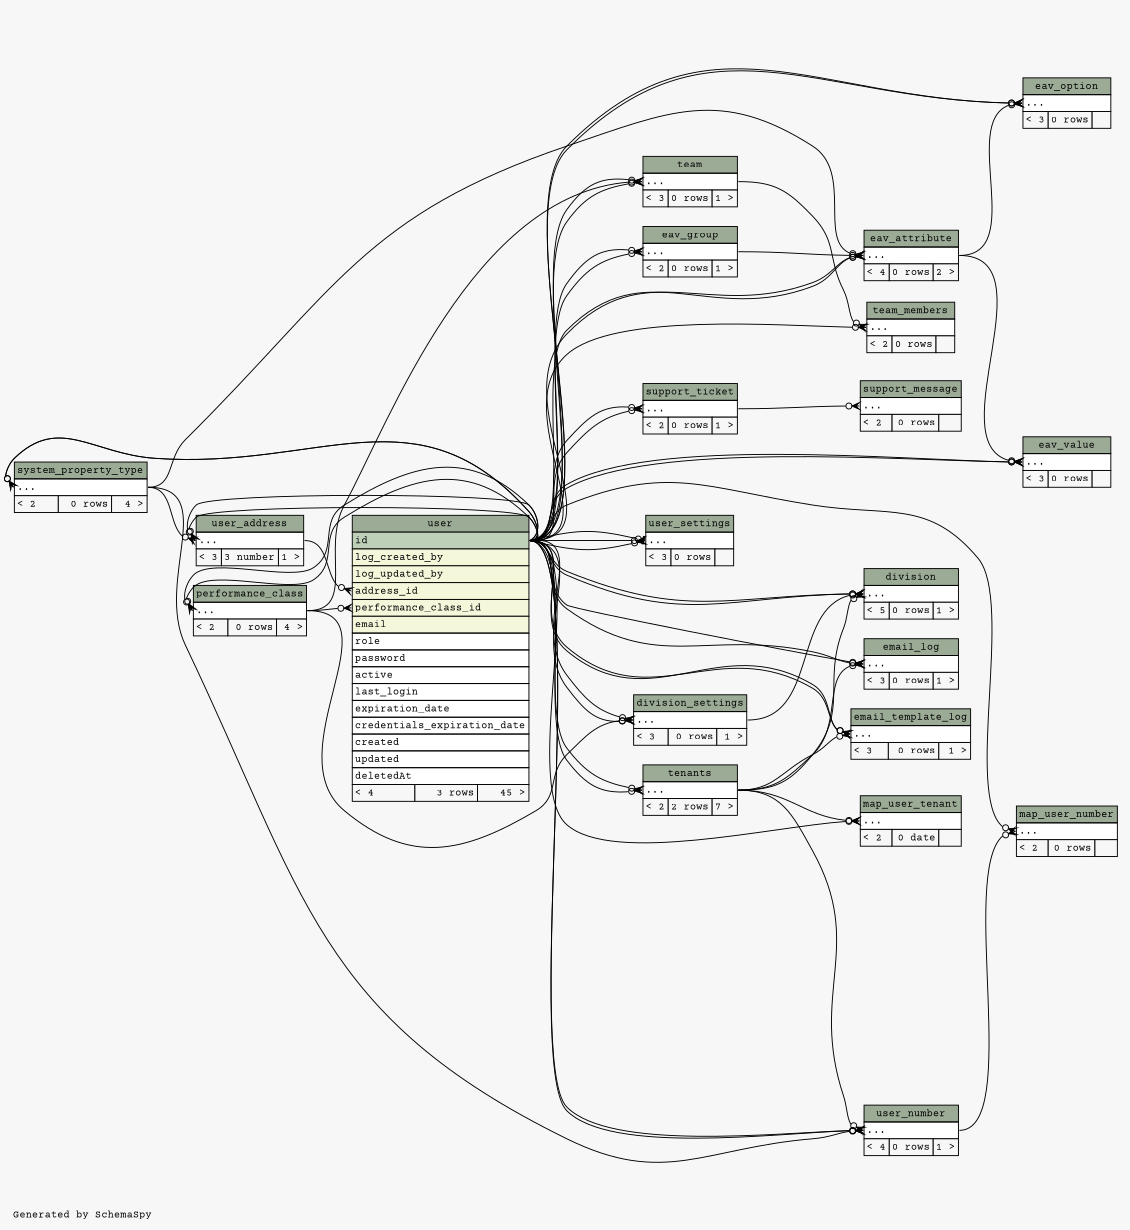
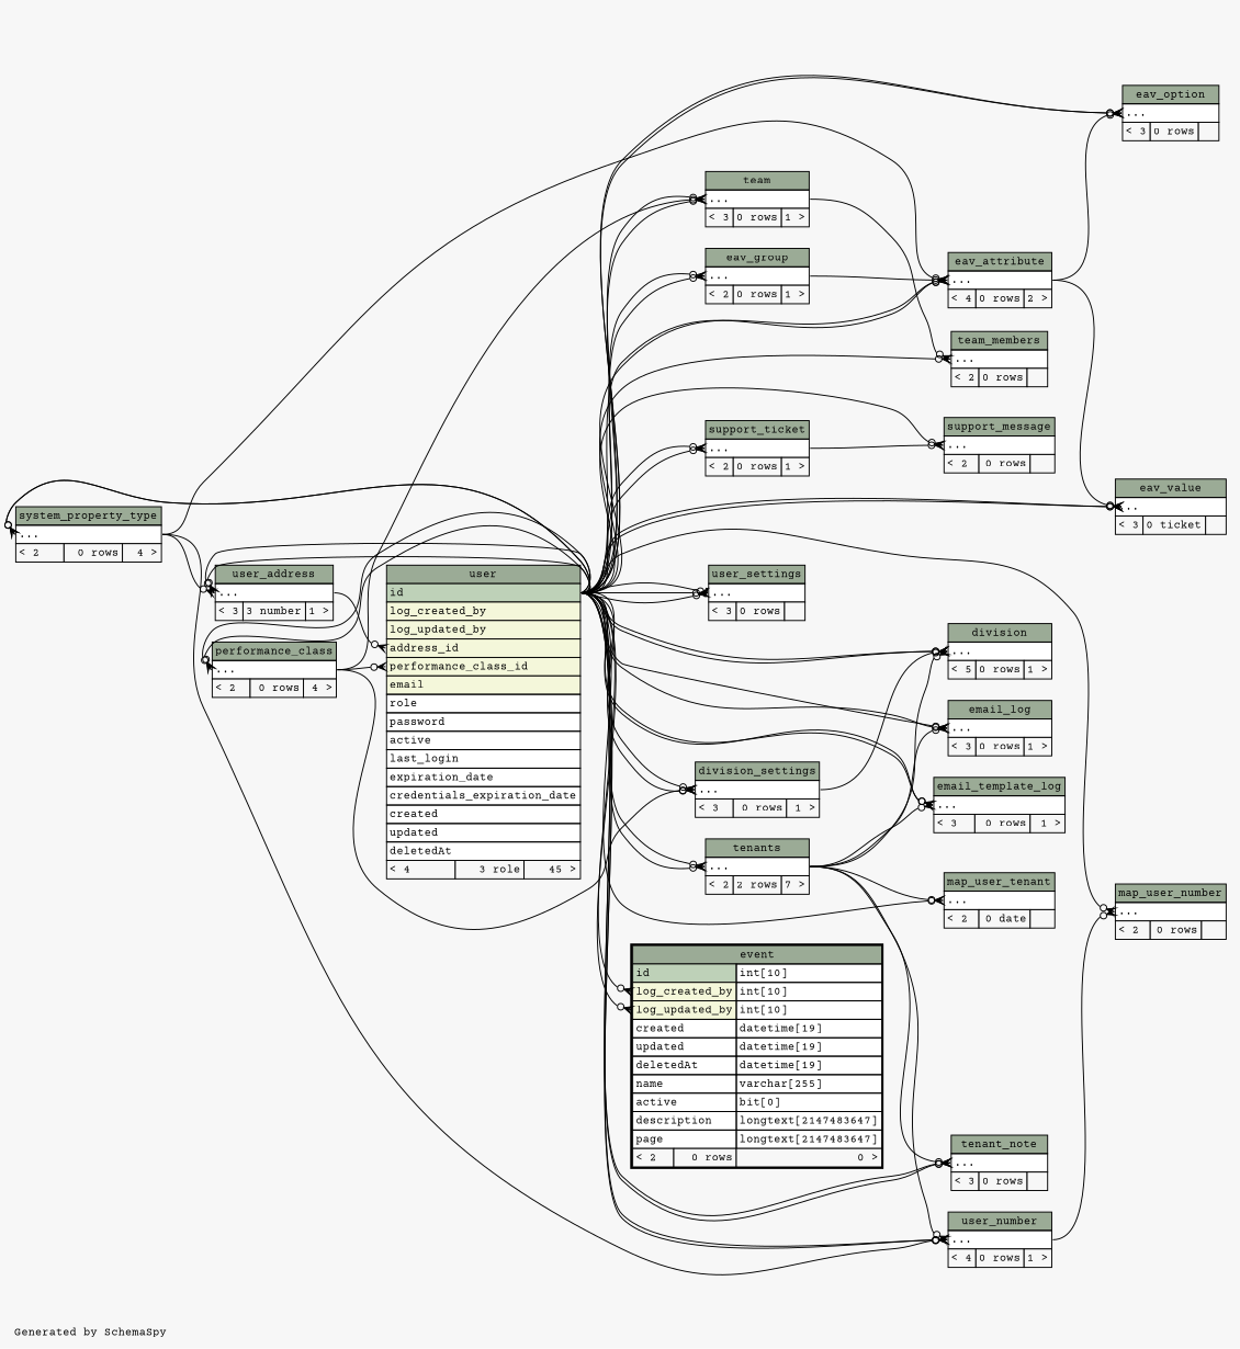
  digraph {
    bgcolor="#f7f7f7"
    fontname="Courier Prime"
    fontsize=11
    label="\nGenerated by SchemaSpy"
    labeljust=l
    nodesep=0.18
    rankdir=RL
    ranksep=0.46
    node [fontname="Courier Prime" fontsize=11 shape=plaintext]
    edge [arrowhead=none arrowsize=0.8 arrowtail=crowodot dir=back fontname="Courier Prime" headport="id:e" tailport="elipses:w"]
    n1 [label=<     <TABLE BORDER="0" CELLBORDER="1" CELLSPACING="0" BGCOLOR="#ffffff">       <TR><TD COLSPAN="3" BGCOLOR="#9bab96" ALIGN="CENTER">division</TD></TR>       <TR><TD PORT="elipses" COLSPAN="3" ALIGN="LEFT">...</TD></TR>       <TR><TD ALIGN="LEFT" BGCOLOR="#f7f7f7">&lt; 5</TD><TD ALIGN="RIGHT" BGCOLOR="#f7f7f7">0 rows</TD><TD ALIGN="RIGHT" BGCOLOR="#f7f7f7">1 &gt;</TD></TR>     </TABLE>>]
-   n2 [label=<     <TABLE BORDER="0" CELLBORDER="1" CELLSPACING="0" BGCOLOR="#ffffff">       <TR><TD COLSPAN="3" BGCOLOR="#9bab96" ALIGN="CENTER">user</TD></TR>       <TR><TD PORT="id" COLSPAN="3" BGCOLOR="#bed1b8" ALIGN="LEFT">id</TD></TR>       <TR><TD PORT="log_created_by" COLSPAN="3" BGCOLOR="#f4f7da" ALIGN="LEFT">log_created_by</TD></TR>       <TR><TD PORT="log_updated_by" COLSPAN="3" BGCOLOR="#f4f7da" ALIGN="LEFT">log_updated_by</TD></TR>       <TR><TD PORT="address_id" COLSPAN="3" BGCOLOR="#f4f7da" ALIGN="LEFT">address_id</TD></TR>       <TR><TD PORT="performance_class_id" COLSPAN="3" BGCOLOR="#f4f7da" ALIGN="LEFT">performance_class_id</TD></TR>       <TR><TD PORT="email" COLSPAN="3" BGCOLOR="#f4f7da" ALIGN="LEFT">email</TD></TR>       <TR><TD PORT="role" COLSPAN="3" ALIGN="LEFT">role</TD></TR>       <TR><TD PORT="password" COLSPAN="3" ALIGN="LEFT">password</TD></TR>       <TR><TD PORT="active" COLSPAN="3" ALIGN="LEFT">active</TD></TR>       <TR><TD PORT="last_login" COLSPAN="3" ALIGN="LEFT">last_login</TD></TR>       <TR><TD PORT="expiration_date" COLSPAN="3" ALIGN="LEFT">expiration_date</TD></TR>       <TR><TD PORT="credentials_expiration_date" COLSPAN="3" ALIGN="LEFT">credentials_expiration_date</TD></TR>       <TR><TD PORT="created" COLSPAN="3" ALIGN="LEFT">created</TD></TR>       <TR><TD PORT="updated" COLSPAN="3" ALIGN="LEFT">updated</TD></TR>       <TR><TD PORT="deletedAt" COLSPAN="3" ALIGN="LEFT">deletedAt</TD></TR>       <TR><TD ALIGN="LEFT" BGCOLOR="#f7f7f7">&lt; 4</TD><TD ALIGN="RIGHT" BGCOLOR="#f7f7f7">3 rows</TD><TD ALIGN="RIGHT" BGCOLOR="#f7f7f7">45 &gt;</TD></TR>     </TABLE>>]
+   n2 [label=<     <TABLE BORDER="0" CELLBORDER="1" CELLSPACING="0" BGCOLOR="#ffffff">       <TR><TD COLSPAN="3" BGCOLOR="#9bab96" ALIGN="CENTER">user</TD></TR>       <TR><TD PORT="id" COLSPAN="3" BGCOLOR="#bed1b8" ALIGN="LEFT">id</TD></TR>       <TR><TD PORT="log_created_by" COLSPAN="3" BGCOLOR="#f4f7da" ALIGN="LEFT">log_created_by</TD></TR>       <TR><TD PORT="log_updated_by" COLSPAN="3" BGCOLOR="#f4f7da" ALIGN="LEFT">log_updated_by</TD></TR>       <TR><TD PORT="address_id" COLSPAN="3" BGCOLOR="#f4f7da" ALIGN="LEFT">address_id</TD></TR>       <TR><TD PORT="performance_class_id" COLSPAN="3" BGCOLOR="#f4f7da" ALIGN="LEFT">performance_class_id</TD></TR>       <TR><TD PORT="email" COLSPAN="3" BGCOLOR="#f4f7da" ALIGN="LEFT">email</TD></TR>       <TR><TD PORT="role" COLSPAN="3" ALIGN="LEFT">role</TD></TR>       <TR><TD PORT="password" COLSPAN="3" ALIGN="LEFT">password</TD></TR>       <TR><TD PORT="active" COLSPAN="3" ALIGN="LEFT">active</TD></TR>       <TR><TD PORT="last_login" COLSPAN="3" ALIGN="LEFT">last_login</TD></TR>       <TR><TD PORT="expiration_date" COLSPAN="3" ALIGN="LEFT">expiration_date</TD></TR>       <TR><TD PORT="credentials_expiration_date" COLSPAN="3" ALIGN="LEFT">credentials_expiration_date</TD></TR>       <TR><TD PORT="created" COLSPAN="3" ALIGN="LEFT">created</TD></TR>       <TR><TD PORT="updated" COLSPAN="3" ALIGN="LEFT">updated</TD></TR>       <TR><TD PORT="deletedAt" COLSPAN="3" ALIGN="LEFT">deletedAt</TD></TR>       <TR><TD ALIGN="LEFT" BGCOLOR="#f7f7f7">&lt; 4</TD><TD ALIGN="RIGHT" BGCOLOR="#f7f7f7">3 role</TD><TD ALIGN="RIGHT" BGCOLOR="#f7f7f7">45 &gt;</TD></TR>     </TABLE>>]
    n3 [label=<     <TABLE BORDER="0" CELLBORDER="1" CELLSPACING="0" BGCOLOR="#ffffff">       <TR><TD COLSPAN="3" BGCOLOR="#9bab96" ALIGN="CENTER">division_settings</TD></TR>       <TR><TD PORT="elipses" COLSPAN="3" ALIGN="LEFT">...</TD></TR>       <TR><TD ALIGN="LEFT" BGCOLOR="#f7f7f7">&lt; 3</TD><TD ALIGN="RIGHT" BGCOLOR="#f7f7f7">0 rows</TD><TD ALIGN="RIGHT" BGCOLOR="#f7f7f7">1 &gt;</TD></TR>     </TABLE>>]
    n4 [label=<     <TABLE BORDER="0" CELLBORDER="1" CELLSPACING="0" BGCOLOR="#ffffff">       <TR><TD COLSPAN="3" BGCOLOR="#9bab96" ALIGN="CENTER">tenants</TD></TR>       <TR><TD PORT="elipses" COLSPAN="3" ALIGN="LEFT">...</TD></TR>       <TR><TD ALIGN="LEFT" BGCOLOR="#f7f7f7">&lt; 2</TD><TD ALIGN="RIGHT" BGCOLOR="#f7f7f7">2 rows</TD><TD ALIGN="RIGHT" BGCOLOR="#f7f7f7">7 &gt;</TD></TR>     </TABLE>>]
    n5 [label=<     <TABLE BORDER="0" CELLBORDER="1" CELLSPACING="0" BGCOLOR="#ffffff">       <TR><TD COLSPAN="3" BGCOLOR="#9bab96" ALIGN="CENTER">performance_class</TD></TR>       <TR><TD PORT="elipses" COLSPAN="3" ALIGN="LEFT">...</TD></TR>       <TR><TD ALIGN="LEFT" BGCOLOR="#f7f7f7">&lt; 2</TD><TD ALIGN="RIGHT" BGCOLOR="#f7f7f7">0 rows</TD><TD ALIGN="RIGHT" BGCOLOR="#f7f7f7">4 &gt;</TD></TR>     </TABLE>>]
    n6 [label=<     <TABLE BORDER="0" CELLBORDER="1" CELLSPACING="0" BGCOLOR="#ffffff">       <TR><TD COLSPAN="3" BGCOLOR="#9bab96" ALIGN="CENTER">user_address</TD></TR>       <TR><TD PORT="elipses" COLSPAN="3" ALIGN="LEFT">...</TD></TR>       <TR><TD ALIGN="LEFT" BGCOLOR="#f7f7f7">&lt; 3</TD><TD ALIGN="RIGHT" BGCOLOR="#f7f7f7">3 number</TD><TD ALIGN="RIGHT" BGCOLOR="#f7f7f7">1 &gt;</TD></TR>     </TABLE>>]
    n7 [label=<     <TABLE BORDER="0" CELLBORDER="1" CELLSPACING="0" BGCOLOR="#ffffff">       <TR><TD COLSPAN="3" BGCOLOR="#9bab96" ALIGN="CENTER">system_property_type</TD></TR>       <TR><TD PORT="elipses" COLSPAN="3" ALIGN="LEFT">...</TD></TR>       <TR><TD ALIGN="LEFT" BGCOLOR="#f7f7f7">&lt; 2</TD><TD ALIGN="RIGHT" BGCOLOR="#f7f7f7">0 rows</TD><TD ALIGN="RIGHT" BGCOLOR="#f7f7f7">4 &gt;</TD></TR>     </TABLE>>]
    n8 [label=<     <TABLE BORDER="0" CELLBORDER="1" CELLSPACING="0" BGCOLOR="#ffffff">       <TR><TD COLSPAN="3" BGCOLOR="#9bab96" ALIGN="CENTER">eav_attribute</TD></TR>       <TR><TD PORT="elipses" COLSPAN="3" ALIGN="LEFT">...</TD></TR>       <TR><TD ALIGN="LEFT" BGCOLOR="#f7f7f7">&lt; 4</TD><TD ALIGN="RIGHT" BGCOLOR="#f7f7f7">0 rows</TD><TD ALIGN="RIGHT" BGCOLOR="#f7f7f7">2 &gt;</TD></TR>     </TABLE>>]
    n9 [label=<     <TABLE BORDER="0" CELLBORDER="1" CELLSPACING="0" BGCOLOR="#ffffff">       <TR><TD COLSPAN="3" BGCOLOR="#9bab96" ALIGN="CENTER">eav_group</TD></TR>       <TR><TD PORT="elipses" COLSPAN="3" ALIGN="LEFT">...</TD></TR>       <TR><TD ALIGN="LEFT" BGCOLOR="#f7f7f7">&lt; 2</TD><TD ALIGN="RIGHT" BGCOLOR="#f7f7f7">0 rows</TD><TD ALIGN="RIGHT" BGCOLOR="#f7f7f7">1 &gt;</TD></TR>     </TABLE>>]
    n10 [label=<     <TABLE BORDER="0" CELLBORDER="1" CELLSPACING="0" BGCOLOR="#ffffff">       <TR><TD COLSPAN="3" BGCOLOR="#9bab96" ALIGN="CENTER">eav_option</TD></TR>       <TR><TD PORT="elipses" COLSPAN="3" ALIGN="LEFT">...</TD></TR>       <TR><TD ALIGN="LEFT" BGCOLOR="#f7f7f7">&lt; 3</TD><TD ALIGN="RIGHT" BGCOLOR="#f7f7f7">0 rows</TD><TD ALIGN="RIGHT" BGCOLOR="#f7f7f7">  </TD></TR>     </TABLE>>]
-   n11 [label=<     <TABLE BORDER="0" CELLBORDER="1" CELLSPACING="0" BGCOLOR="#ffffff">       <TR><TD COLSPAN="3" BGCOLOR="#9bab96" ALIGN="CENTER">eav_value</TD></TR>       <TR><TD PORT="elipses" COLSPAN="3" ALIGN="LEFT">...</TD></TR>       <TR><TD ALIGN="LEFT" BGCOLOR="#f7f7f7">&lt; 3</TD><TD ALIGN="RIGHT" BGCOLOR="#f7f7f7">0 rows</TD><TD ALIGN="RIGHT" BGCOLOR="#f7f7f7">  </TD></TR>     </TABLE>>]
+   n11 [label=<     <TABLE BORDER="0" CELLBORDER="1" CELLSPACING="0" BGCOLOR="#ffffff">       <TR><TD COLSPAN="3" BGCOLOR="#9bab96" ALIGN="CENTER">eav_value</TD></TR>       <TR><TD PORT="elipses" COLSPAN="3" ALIGN="LEFT">...</TD></TR>       <TR><TD ALIGN="LEFT" BGCOLOR="#f7f7f7">&lt; 3</TD><TD ALIGN="RIGHT" BGCOLOR="#f7f7f7">0 ticket</TD><TD ALIGN="RIGHT" BGCOLOR="#f7f7f7">  </TD></TR>     </TABLE>>]
    n12 [label=<     <TABLE BORDER="0" CELLBORDER="1" CELLSPACING="0" BGCOLOR="#ffffff">       <TR><TD COLSPAN="3" BGCOLOR="#9bab96" ALIGN="CENTER">email_log</TD></TR>       <TR><TD PORT="elipses" COLSPAN="3" ALIGN="LEFT">...</TD></TR>       <TR><TD ALIGN="LEFT" BGCOLOR="#f7f7f7">&lt; 3</TD><TD ALIGN="RIGHT" BGCOLOR="#f7f7f7">0 rows</TD><TD ALIGN="RIGHT" BGCOLOR="#f7f7f7">1 &gt;</TD></TR>     </TABLE>>]
    n13 [label=<     <TABLE BORDER="0" CELLBORDER="1" CELLSPACING="0" BGCOLOR="#ffffff">       <TR><TD COLSPAN="3" BGCOLOR="#9bab96" ALIGN="CENTER">email_template_log</TD></TR>       <TR><TD PORT="elipses" COLSPAN="3" ALIGN="LEFT">...</TD></TR>       <TR><TD ALIGN="LEFT" BGCOLOR="#f7f7f7">&lt; 3</TD><TD ALIGN="RIGHT" BGCOLOR="#f7f7f7">0 rows</TD><TD ALIGN="RIGHT" BGCOLOR="#f7f7f7">1 &gt;</TD></TR>     </TABLE>>]
+   n14 [label=<     <TABLE BORDER="2" CELLBORDER="1" CELLSPACING="0" BGCOLOR="#ffffff">       <TR><TD COLSPAN="3" BGCOLOR="#9bab96" ALIGN="CENTER">event</TD></TR>       <TR><TD PORT="id" COLSPAN="2" BGCOLOR="#bed1b8" ALIGN="LEFT">id</TD><TD PORT="id.type" ALIGN="LEFT">int[10]</TD></TR>       <TR><TD PORT="log_created_by" COLSPAN="2" BGCOLOR="#f4f7da" ALIGN="LEFT">log_created_by</TD><TD PORT="log_created_by.type" ALIGN="LEFT">int[10]</TD></TR>       <TR><TD PORT="log_updated_by" COLSPAN="2" BGCOLOR="#f4f7da" ALIGN="LEFT">log_updated_by</TD><TD PORT="log_updated_by.type" ALIGN="LEFT">int[10]</TD></TR>       <TR><TD PORT="created" COLSPAN="2" ALIGN="LEFT">created</TD><TD PORT="created.type" ALIGN="LEFT">datetime[19]</TD></TR>       <TR><TD PORT="updated" COLSPAN="2" ALIGN="LEFT">updated</TD><TD PORT="updated.type" ALIGN="LEFT">datetime[19]</TD></TR>       <TR><TD PORT="deletedAt" COLSPAN="2" ALIGN="LEFT">deletedAt</TD><TD PORT="deletedAt.type" ALIGN="LEFT">datetime[19]</TD></TR>       <TR><TD PORT="name" COLSPAN="2" ALIGN="LEFT">name</TD><TD PORT="name.type" ALIGN="LEFT">varchar[255]</TD></TR>       <TR><TD PORT="active" COLSPAN="2" ALIGN="LEFT">active</TD><TD PORT="active.type" ALIGN="LEFT">bit[0]</TD></TR>       <TR><TD PORT="description" COLSPAN="2" ALIGN="LEFT">description</TD><TD PORT="description.type" ALIGN="LEFT">longtext[2147483647]</TD></TR>       <TR><TD PORT="page" COLSPAN="2" ALIGN="LEFT">page</TD><TD PORT="page.type" ALIGN="LEFT">longtext[2147483647]</TD></TR>       <TR><TD ALIGN="LEFT" BGCOLOR="#f7f7f7">&lt; 2</TD><TD ALIGN="RIGHT" BGCOLOR="#f7f7f7">0 rows</TD><TD ALIGN="RIGHT" BGCOLOR="#f7f7f7">0 &gt;</TD></TR>     </TABLE>>]
    n15 [label=<     <TABLE BORDER="0" CELLBORDER="1" CELLSPACING="0" BGCOLOR="#ffffff">       <TR><TD COLSPAN="3" BGCOLOR="#9bab96" ALIGN="CENTER">map_user_number</TD></TR>       <TR><TD PORT="elipses" COLSPAN="3" ALIGN="LEFT">...</TD></TR>       <TR><TD ALIGN="LEFT" BGCOLOR="#f7f7f7">&lt; 2</TD><TD ALIGN="RIGHT" BGCOLOR="#f7f7f7">0 rows</TD><TD ALIGN="RIGHT" BGCOLOR="#f7f7f7">  </TD></TR>     </TABLE>>]
    n16 [label=<     <TABLE BORDER="0" CELLBORDER="1" CELLSPACING="0" BGCOLOR="#ffffff">       <TR><TD COLSPAN="3" BGCOLOR="#9bab96" ALIGN="CENTER">user_number</TD></TR>       <TR><TD PORT="elipses" COLSPAN="3" ALIGN="LEFT">...</TD></TR>       <TR><TD ALIGN="LEFT" BGCOLOR="#f7f7f7">&lt; 4</TD><TD ALIGN="RIGHT" BGCOLOR="#f7f7f7">0 rows</TD><TD ALIGN="RIGHT" BGCOLOR="#f7f7f7">1 &gt;</TD></TR>     </TABLE>>]
    n17 [label=<     <TABLE BORDER="0" CELLBORDER="1" CELLSPACING="0" BGCOLOR="#ffffff">       <TR><TD COLSPAN="3" BGCOLOR="#9bab96" ALIGN="CENTER">map_user_tenant</TD></TR>       <TR><TD PORT="elipses" COLSPAN="3" ALIGN="LEFT">...</TD></TR>       <TR><TD ALIGN="LEFT" BGCOLOR="#f7f7f7">&lt; 2</TD><TD ALIGN="RIGHT" BGCOLOR="#f7f7f7">0 date</TD><TD ALIGN="RIGHT" BGCOLOR="#f7f7f7">  </TD></TR>     </TABLE>>]
    n18 [label=<     <TABLE BORDER="0" CELLBORDER="1" CELLSPACING="0" BGCOLOR="#ffffff">       <TR><TD COLSPAN="3" BGCOLOR="#9bab96" ALIGN="CENTER">support_message</TD></TR>       <TR><TD PORT="elipses" COLSPAN="3" ALIGN="LEFT">...</TD></TR>       <TR><TD ALIGN="LEFT" BGCOLOR="#f7f7f7">&lt; 2</TD><TD ALIGN="RIGHT" BGCOLOR="#f7f7f7">0 rows</TD><TD ALIGN="RIGHT" BGCOLOR="#f7f7f7">  </TD></TR>     </TABLE>>]
    n19 [label=<     <TABLE BORDER="0" CELLBORDER="1" CELLSPACING="0" BGCOLOR="#ffffff">       <TR><TD COLSPAN="3" BGCOLOR="#9bab96" ALIGN="CENTER">support_ticket</TD></TR>       <TR><TD PORT="elipses" COLSPAN="3" ALIGN="LEFT">...</TD></TR>       <TR><TD ALIGN="LEFT" BGCOLOR="#f7f7f7">&lt; 2</TD><TD ALIGN="RIGHT" BGCOLOR="#f7f7f7">0 rows</TD><TD ALIGN="RIGHT" BGCOLOR="#f7f7f7">1 &gt;</TD></TR>     </TABLE>>]
    n20 [label=<     <TABLE BORDER="0" CELLBORDER="1" CELLSPACING="0" BGCOLOR="#ffffff">       <TR><TD COLSPAN="3" BGCOLOR="#9bab96" ALIGN="CENTER">team</TD></TR>       <TR><TD PORT="elipses" COLSPAN="3" ALIGN="LEFT">...</TD></TR>       <TR><TD ALIGN="LEFT" BGCOLOR="#f7f7f7">&lt; 3</TD><TD ALIGN="RIGHT" BGCOLOR="#f7f7f7">0 rows</TD><TD ALIGN="RIGHT" BGCOLOR="#f7f7f7">1 &gt;</TD></TR>     </TABLE>>]
    n21 [label=<     <TABLE BORDER="0" CELLBORDER="1" CELLSPACING="0" BGCOLOR="#ffffff">       <TR><TD COLSPAN="3" BGCOLOR="#9bab96" ALIGN="CENTER">team_members</TD></TR>       <TR><TD PORT="elipses" COLSPAN="3" ALIGN="LEFT">...</TD></TR>       <TR><TD ALIGN="LEFT" BGCOLOR="#f7f7f7">&lt; 2</TD><TD ALIGN="RIGHT" BGCOLOR="#f7f7f7">0 rows</TD><TD ALIGN="RIGHT" BGCOLOR="#f7f7f7">  </TD></TR>     </TABLE>>]
+   n22 [label=<     <TABLE BORDER="0" CELLBORDER="1" CELLSPACING="0" BGCOLOR="#ffffff">       <TR><TD COLSPAN="3" BGCOLOR="#9bab96" ALIGN="CENTER">tenant_note</TD></TR>       <TR><TD PORT="elipses" COLSPAN="3" ALIGN="LEFT">...</TD></TR>       <TR><TD ALIGN="LEFT" BGCOLOR="#f7f7f7">&lt; 3</TD><TD ALIGN="RIGHT" BGCOLOR="#f7f7f7">0 rows</TD><TD ALIGN="RIGHT" BGCOLOR="#f7f7f7">  </TD></TR>     </TABLE>>]
    n23 [label=<     <TABLE BORDER="0" CELLBORDER="1" CELLSPACING="0" BGCOLOR="#ffffff">       <TR><TD COLSPAN="3" BGCOLOR="#9bab96" ALIGN="CENTER">user_settings</TD></TR>       <TR><TD PORT="elipses" COLSPAN="3" ALIGN="LEFT">...</TD></TR>       <TR><TD ALIGN="LEFT" BGCOLOR="#f7f7f7">&lt; 3</TD><TD ALIGN="RIGHT" BGCOLOR="#f7f7f7">0 rows</TD><TD ALIGN="RIGHT" BGCOLOR="#f7f7f7">  </TD></TR>     </TABLE>>]
    n1 -> n2
    n1 -> n2
    n1 -> n3 [headport="elipses:e"]
    n1 -> n4 [headport="elipses:e"]
    n2 -> n5 [headport="elipses:e" tailport="performance_class_id:w"]
    n2 -> n6 [headport="elipses:e" tailport="address_id:w"]
    n3 -> n2
    n3 -> n2
    n3 -> n5 [headport="elipses:e"]
    n4 -> n2
    n4 -> n2
    n5 -> n2
    n5 -> n2
    n6 -> n2
    n6 -> n2
    n6 -> n7 [headport="elipses:e"]
    n7 -> n2
    n7 -> n2
    n8 -> n2
    n8 -> n2
    n8 -> n7 [headport="elipses:e"]
    n8 -> n9 [headport="elipses:e"]
    n9 -> n2
    n9 -> n2
    n10 -> n2
    n10 -> n2
    n10 -> n8 [headport="elipses:e"]
    n11 -> n2
    n11 -> n2
    n11 -> n8 [headport="elipses:e"]
    n12 -> n2
    n12 -> n2
    n12 -> n4 [headport="elipses:e"]
    n13 -> n2
    n13 -> n2
    n13 -> n4 [headport="elipses:e"]
+   n14 -> n2 [tailport="log_created_by:w"]
+   n14 -> n2 [tailport="log_updated_by:w"]
    n15 -> n2
    n15 -> n16 [headport="elipses:e"]
    n16 -> n2
    n16 -> n2
    n16 -> n4 [headport="elipses:e"]
    n16 -> n7 [headport="elipses:e"]
    n17 -> n2
    n17 -> n4 [headport="elipses:e"]
+   n18 -> n2
    n18 -> n19 [headport="elipses:e"]
    n19 -> n2
    n19 -> n2
    n20 -> n2
    n20 -> n2
    n20 -> n5 [headport="elipses:e"]
    n21 -> n2
    n21 -> n20 [headport="elipses:e"]
+   n22 -> n2
+   n22 -> n2
+   n22 -> n4 [headport="elipses:e"]
    n23 -> n2
    n23 -> n2
    n23 -> n2 [arrowtail=teeodot]
  }
